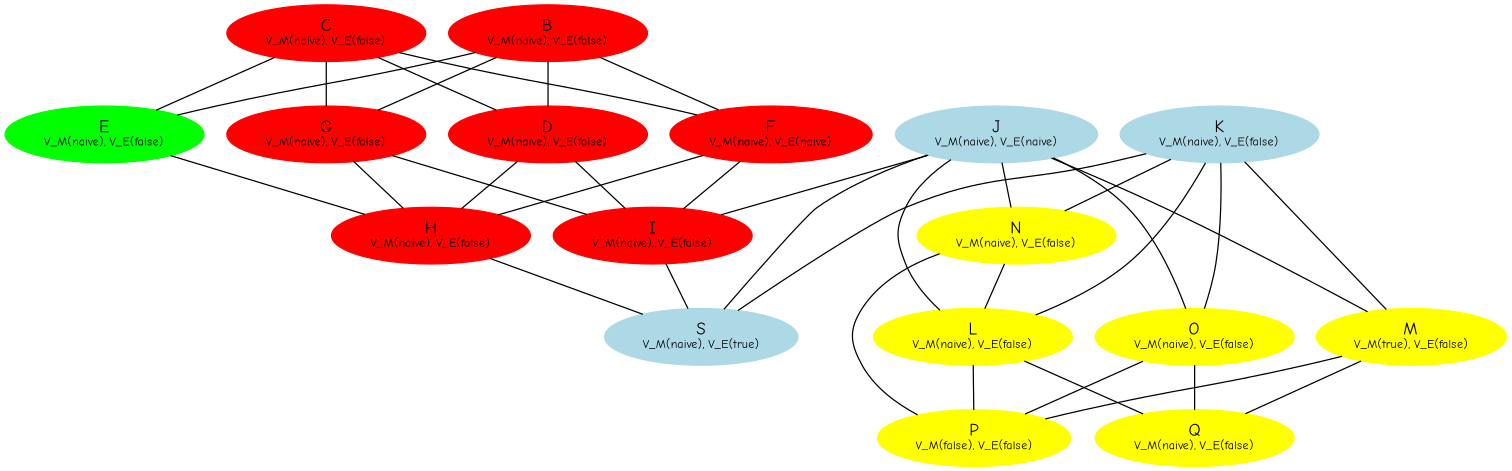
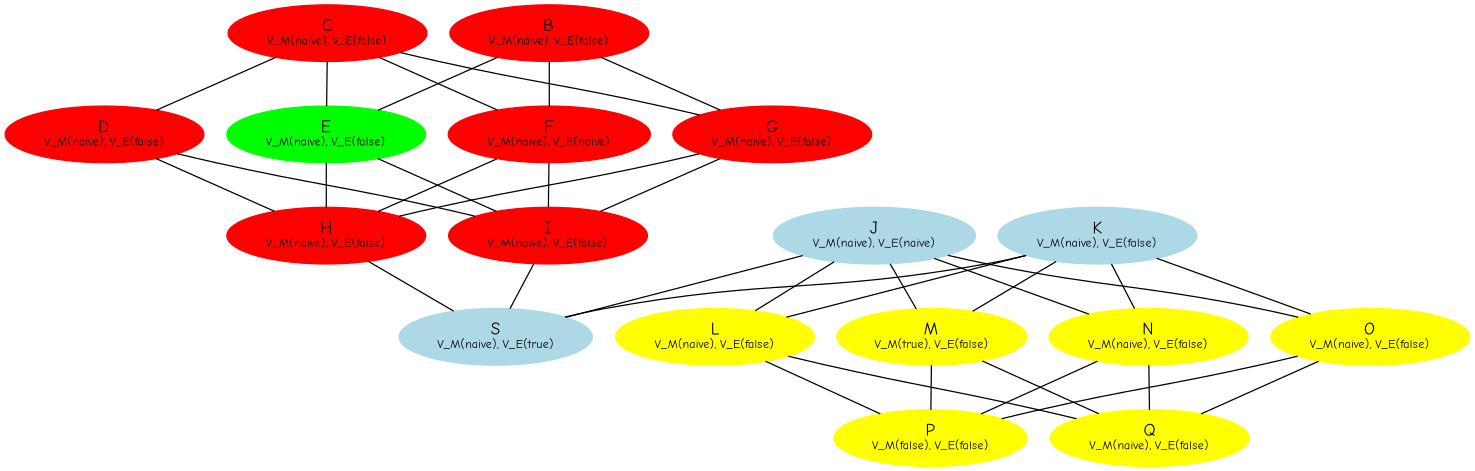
  graph {
    fontname="Comic Neue"
    rankdir=TB
    node [color=red fontname="Comic Neue" style=filled]
    edge [fontname="Comic Neue"]
    n1 [label=<B<BR /><FONT POINT-SIZE="10">V_M(naive), V_E(false)</FONT>>]
    n2 [label=<D<BR /><FONT POINT-SIZE="10">V_M(naive), V_E(false)</FONT>>]
    n3 [color=green label=<E<BR /><FONT POINT-SIZE="10">V_M(naive), V_E(false)</FONT>>]
    n4 [label=<F<BR /><FONT POINT-SIZE="10">V_M(naive), V_E(naive)</FONT>>]
    n5 [label=<G<BR /><FONT POINT-SIZE="10">V_M(naive), V_E(false)</FONT>>]
    n6 [label=<C<BR /><FONT POINT-SIZE="10">V_M(naive), V_E(false)</FONT>>]
    n7 [label=<H<BR /><FONT POINT-SIZE="10">V_M(naive), V_E(false)</FONT>>]
    n8 [label=<I<BR /><FONT POINT-SIZE="10">V_M(naive), V_E(false)</FONT>>]
    n9 [color=lightblue label=<S<BR /><FONT POINT-SIZE="10">V_M(naive), V_E(true)</FONT>>]
    n10 [color=lightblue label=<J<BR /><FONT POINT-SIZE="10">V_M(naive), V_E(naive)</FONT>>]
    n11 [color=yellow label=<L<BR /><FONT POINT-SIZE="10">V_M(naive), V_E(false)</FONT>>]
    n12 [color=yellow label=<M<BR /><FONT POINT-SIZE="10">V_M(true), V_E(false)</FONT>>]
    n13 [color=yellow label=<N<BR /><FONT POINT-SIZE="10">V_M(naive), V_E(false)</FONT>>]
    n14 [color=yellow label=<O<BR /><FONT POINT-SIZE="10">V_M(naive), V_E(false)</FONT>>]
    n15 [color=yellow label=<P<BR /><FONT POINT-SIZE="10">V_M(false), V_E(false)</FONT>>]
    n16 [color=yellow label=<Q<BR /><FONT POINT-SIZE="10">V_M(naive), V_E(false)</FONT>>]
    n17 [color=lightblue label=<K<BR /><FONT POINT-SIZE="10">V_M(naive), V_E(false)</FONT>>]
-   n1 -- n2
    n1 -- n3
    n1 -- n4
    n1 -- n5
    n2 -- n7
    n2 -- n8
    n3 -- n7
-   n10 -- n8
+   n3 -- n8
    n4 -- n7
    n4 -- n8
    n5 -- n7
    n5 -- n8
    n6 -- n2
    n6 -- n3
    n6 -- n4
    n6 -- n5
    n7 -- n9
    n8 -- n9
    n10 -- n9
    n10 -- n11
    n10 -- n12
    n10 -- n13
    n10 -- n14
    n11 -- n15
    n11 -- n16
    n12 -- n15
    n12 -- n16
    n13 -- n15
-   n13 -- n11
+   n13 -- n16
    n14 -- n15
    n14 -- n16
    n17 -- n9
    n17 -- n11
    n17 -- n12
    n17 -- n13
    n17 -- n14
  }
